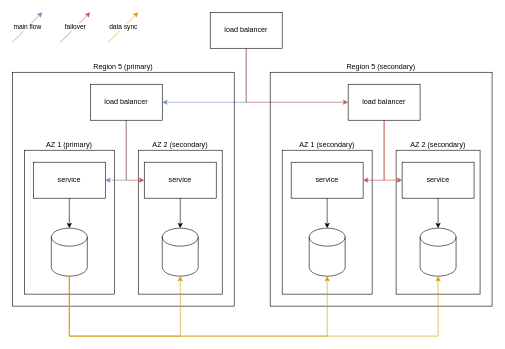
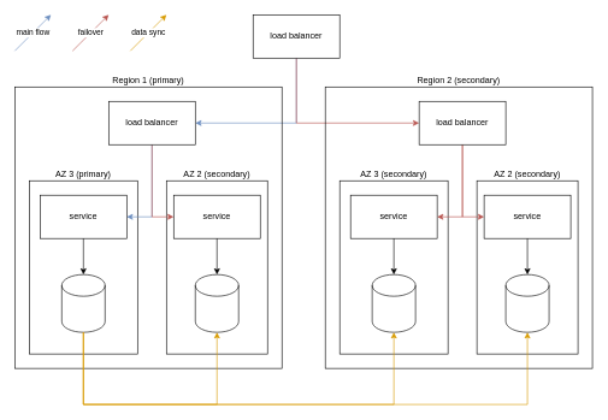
  <mxCell id="0" />
  <mxCell id="1" parent="0" />
  <mxCell id="2" style="edgeStyle=orthogonalEdgeStyle;rounded=0;orthogonalLoop=1;jettySize=auto;html=1;exitX=0.5;exitY=1;exitDx=0;exitDy=0;entryX=1;entryY=0.5;entryDx=0;entryDy=0;fillColor=#dae8fc;strokeColor=#6c8ebf;" edge="1" parent="1" source="4" target="14"><mxGeometry relative="1" as="geometry" /></mxCell>
  <mxCell id="3" style="edgeStyle=orthogonalEdgeStyle;rounded=0;orthogonalLoop=1;jettySize=auto;html=1;exitX=0.5;exitY=1;exitDx=0;exitDy=0;entryX=0;entryY=0.5;entryDx=0;entryDy=0;fillColor=#f8cecc;strokeColor=#b85450;" edge="1" parent="1" source="4" target="24"><mxGeometry relative="1" as="geometry" /></mxCell>
  <mxCell id="4" value="load balancer" style="rounded=0;whiteSpace=wrap;html=1;" vertex="1" parent="1"><mxGeometry x="350" y="20" width="120" height="60" as="geometry" /></mxCell>
- <mxCell id="5" value="Region 5 (primary)" style="rounded=0;whiteSpace=wrap;html=1;fillColor=none;labelPosition=center;verticalLabelPosition=top;align=center;verticalAlign=bottom;" vertex="1" parent="1"><mxGeometry x="20" y="120" width="370" height="390" as="geometry" /></mxCell>
- <mxCell id="6" value="AZ 1 (primary)" style="rounded=0;whiteSpace=wrap;html=1;labelPosition=center;verticalLabelPosition=top;align=center;verticalAlign=bottom;fillColor=none;" vertex="1" parent="1"><mxGeometry x="40" y="250" width="150" height="240" as="geometry" /></mxCell>
+ <mxCell id="5" value="Region 1 (primary)" style="rounded=0;whiteSpace=wrap;html=1;fillColor=none;labelPosition=center;verticalLabelPosition=top;align=center;verticalAlign=bottom;" vertex="1" parent="1"><mxGeometry x="20" y="120" width="370" height="390" as="geometry" /></mxCell>
+ <mxCell id="6" value="AZ 3 (primary)" style="rounded=0;whiteSpace=wrap;html=1;labelPosition=center;verticalLabelPosition=top;align=center;verticalAlign=bottom;fillColor=none;" vertex="1" parent="1"><mxGeometry x="40" y="250" width="150" height="240" as="geometry" /></mxCell>
  <mxCell id="7" value="AZ 2 (secondary)" style="rounded=0;whiteSpace=wrap;html=1;labelPosition=center;verticalLabelPosition=top;align=center;verticalAlign=bottom;fillColor=none;" vertex="1" parent="1"><mxGeometry x="230" y="250" width="140" height="240" as="geometry" /></mxCell>
  <mxCell id="8" value="service" style="rounded=0;whiteSpace=wrap;html=1;" vertex="1" parent="1"><mxGeometry x="240" y="270" width="120" height="60" as="geometry" /></mxCell>
  <mxCell id="9" value="service" style="rounded=0;whiteSpace=wrap;html=1;" vertex="1" parent="1"><mxGeometry x="55" y="270" width="120" height="60" as="geometry" /></mxCell>
  <mxCell id="10" value="" style="shape=cylinder3;whiteSpace=wrap;html=1;boundedLbl=1;backgroundOutline=1;size=15;" vertex="1" parent="1"><mxGeometry x="85" y="380" width="60" height="80" as="geometry" /></mxCell>
  <mxCell id="11" value="" style="shape=cylinder3;whiteSpace=wrap;html=1;boundedLbl=1;backgroundOutline=1;size=15;" vertex="1" parent="1"><mxGeometry x="270" y="380" width="60" height="80" as="geometry" /></mxCell>
  <mxCell id="12" style="edgeStyle=orthogonalEdgeStyle;rounded=0;orthogonalLoop=1;jettySize=auto;html=1;exitX=0.5;exitY=1;exitDx=0;exitDy=0;entryX=1;entryY=0.5;entryDx=0;entryDy=0;fillColor=#dae8fc;strokeColor=#6c8ebf;" edge="1" parent="1" source="14" target="9"><mxGeometry relative="1" as="geometry" /></mxCell>
  <mxCell id="13" style="edgeStyle=orthogonalEdgeStyle;rounded=0;orthogonalLoop=1;jettySize=auto;html=1;exitX=0.5;exitY=1;exitDx=0;exitDy=0;entryX=0;entryY=0.5;entryDx=0;entryDy=0;fillColor=#f8cecc;strokeColor=#b85450;" edge="1" parent="1" source="14" target="8"><mxGeometry relative="1" as="geometry" /></mxCell>
  <mxCell id="14" value="load balancer" style="rounded=0;whiteSpace=wrap;html=1;" vertex="1" parent="1"><mxGeometry x="150" y="140" width="120" height="60" as="geometry" /></mxCell>
- <mxCell id="15" value="Region 5 (secondary)" style="rounded=0;whiteSpace=wrap;html=1;fillColor=none;labelPosition=center;verticalLabelPosition=top;align=center;verticalAlign=bottom;" vertex="1" parent="1"><mxGeometry x="450" y="120" width="370" height="390" as="geometry" /></mxCell>
- <mxCell id="16" value="AZ 1 (secondary)" style="rounded=0;whiteSpace=wrap;html=1;labelPosition=center;verticalLabelPosition=top;align=center;verticalAlign=bottom;fillColor=none;" vertex="1" parent="1"><mxGeometry x="470" y="250" width="150" height="240" as="geometry" /></mxCell>
+ <mxCell id="15" value="Region 2 (secondary)" style="rounded=0;whiteSpace=wrap;html=1;fillColor=none;labelPosition=center;verticalLabelPosition=top;align=center;verticalAlign=bottom;" vertex="1" parent="1"><mxGeometry x="450" y="120" width="370" height="390" as="geometry" /></mxCell>
+ <mxCell id="16" value="AZ 3 (secondary)" style="rounded=0;whiteSpace=wrap;html=1;labelPosition=center;verticalLabelPosition=top;align=center;verticalAlign=bottom;fillColor=none;" vertex="1" parent="1"><mxGeometry x="470" y="250" width="150" height="240" as="geometry" /></mxCell>
  <mxCell id="17" value="AZ 2 (secondary)" style="rounded=0;whiteSpace=wrap;html=1;labelPosition=center;verticalLabelPosition=top;align=center;verticalAlign=bottom;fillColor=none;" vertex="1" parent="1"><mxGeometry x="660" y="250" width="140" height="240" as="geometry" /></mxCell>
  <mxCell id="18" value="service" style="rounded=0;whiteSpace=wrap;html=1;" vertex="1" parent="1"><mxGeometry x="670" y="270" width="120" height="60" as="geometry" /></mxCell>
  <mxCell id="19" value="service" style="rounded=0;whiteSpace=wrap;html=1;" vertex="1" parent="1"><mxGeometry x="485" y="270" width="120" height="60" as="geometry" /></mxCell>
  <mxCell id="20" value="" style="shape=cylinder3;whiteSpace=wrap;html=1;boundedLbl=1;backgroundOutline=1;size=15;" vertex="1" parent="1"><mxGeometry x="515" y="380" width="60" height="80" as="geometry" /></mxCell>
  <mxCell id="21" value="" style="shape=cylinder3;whiteSpace=wrap;html=1;boundedLbl=1;backgroundOutline=1;size=15;" vertex="1" parent="1"><mxGeometry x="700" y="380" width="60" height="80" as="geometry" /></mxCell>
  <mxCell id="22" style="edgeStyle=orthogonalEdgeStyle;rounded=0;orthogonalLoop=1;jettySize=auto;html=1;exitX=0.5;exitY=1;exitDx=0;exitDy=0;entryX=1;entryY=0.5;entryDx=0;entryDy=0;fillColor=#f8cecc;strokeColor=#b85450;" edge="1" parent="1" source="24" target="19"><mxGeometry relative="1" as="geometry" /></mxCell>
  <mxCell id="23" style="edgeStyle=orthogonalEdgeStyle;rounded=0;orthogonalLoop=1;jettySize=auto;html=1;exitX=0.5;exitY=1;exitDx=0;exitDy=0;entryX=0;entryY=0.5;entryDx=0;entryDy=0;fillColor=#f8cecc;strokeColor=#b85450;" edge="1" parent="1" source="24" target="18"><mxGeometry relative="1" as="geometry" /></mxCell>
  <mxCell id="24" value="load balancer" style="rounded=0;whiteSpace=wrap;html=1;" vertex="1" parent="1"><mxGeometry x="580" y="140" width="120" height="60" as="geometry" /></mxCell>
  <mxCell id="25" style="edgeStyle=orthogonalEdgeStyle;rounded=0;orthogonalLoop=1;jettySize=auto;html=1;exitX=0.5;exitY=1;exitDx=0;exitDy=0;entryX=0.5;entryY=0;entryDx=0;entryDy=0;entryPerimeter=0;" edge="1" parent="1" source="9" target="10"><mxGeometry relative="1" as="geometry" /></mxCell>
  <mxCell id="26" style="edgeStyle=orthogonalEdgeStyle;rounded=0;orthogonalLoop=1;jettySize=auto;html=1;exitX=0.5;exitY=1;exitDx=0;exitDy=0;entryX=0.5;entryY=0;entryDx=0;entryDy=0;entryPerimeter=0;" edge="1" parent="1" source="8" target="11"><mxGeometry relative="1" as="geometry" /></mxCell>
  <mxCell id="27" style="edgeStyle=orthogonalEdgeStyle;rounded=0;orthogonalLoop=1;jettySize=auto;html=1;exitX=0.5;exitY=1;exitDx=0;exitDy=0;exitPerimeter=0;entryX=0.5;entryY=1;entryDx=0;entryDy=0;entryPerimeter=0;fillColor=#ffe6cc;strokeColor=#d79b00;" edge="1" parent="1" source="10" target="21"><mxGeometry relative="1" as="geometry"><Array as="points"><mxPoint x="115" y="560" /><mxPoint x="730" y="560" /></Array></mxGeometry></mxCell>
  <mxCell id="28" style="edgeStyle=orthogonalEdgeStyle;rounded=0;orthogonalLoop=1;jettySize=auto;html=1;exitX=0.5;exitY=1;exitDx=0;exitDy=0;exitPerimeter=0;entryX=0.5;entryY=1;entryDx=0;entryDy=0;entryPerimeter=0;fillColor=#ffe6cc;strokeColor=#d79b00;" edge="1" parent="1" source="10" target="11"><mxGeometry relative="1" as="geometry"><Array as="points"><mxPoint x="115" y="560" /><mxPoint x="300" y="560" /></Array></mxGeometry></mxCell>
  <mxCell id="29" style="edgeStyle=orthogonalEdgeStyle;rounded=0;orthogonalLoop=1;jettySize=auto;html=1;exitX=0.5;exitY=1;exitDx=0;exitDy=0;exitPerimeter=0;entryX=0.5;entryY=1;entryDx=0;entryDy=0;entryPerimeter=0;fillColor=#ffe6cc;strokeColor=#d79b00;" edge="1" parent="1" source="10" target="20"><mxGeometry relative="1" as="geometry"><Array as="points"><mxPoint x="115" y="560" /><mxPoint x="545" y="560" /></Array></mxGeometry></mxCell>
  <mxCell id="30" style="edgeStyle=orthogonalEdgeStyle;rounded=0;orthogonalLoop=1;jettySize=auto;html=1;exitX=0.5;exitY=1;exitDx=0;exitDy=0;entryX=0.5;entryY=0;entryDx=0;entryDy=0;entryPerimeter=0;" edge="1" parent="1" source="19" target="20"><mxGeometry relative="1" as="geometry" /></mxCell>
  <mxCell id="31" style="edgeStyle=orthogonalEdgeStyle;rounded=0;orthogonalLoop=1;jettySize=auto;html=1;exitX=0.5;exitY=1;exitDx=0;exitDy=0;entryX=0.5;entryY=0;entryDx=0;entryDy=0;entryPerimeter=0;" edge="1" parent="1" source="18" target="21"><mxGeometry relative="1" as="geometry" /></mxCell>
  <mxCell id="32" value="main flow" style="endArrow=classic;html=1;rounded=0;fillColor=#dae8fc;strokeColor=#6c8ebf;" edge="1" parent="1"><mxGeometry width="50" height="50" relative="1" as="geometry"><mxPoint x="20" y="70" as="sourcePoint" /><mxPoint x="70" y="20" as="targetPoint" /></mxGeometry></mxCell>
  <mxCell id="33" value="failover" style="endArrow=classic;html=1;rounded=0;fillColor=#f8cecc;strokeColor=#b85450;" edge="1" parent="1"><mxGeometry width="50" height="50" relative="1" as="geometry"><mxPoint x="100" y="70" as="sourcePoint" /><mxPoint x="150" y="20" as="targetPoint" /></mxGeometry></mxCell>
  <mxCell id="34" value="data sync" style="endArrow=classic;html=1;rounded=0;fillColor=#ffe6cc;strokeColor=#d79b00;" edge="1" parent="1"><mxGeometry width="50" height="50" relative="1" as="geometry"><mxPoint x="180" y="70" as="sourcePoint" /><mxPoint x="230" y="20" as="targetPoint" /></mxGeometry></mxCell>
